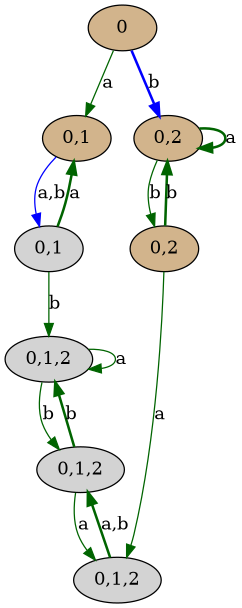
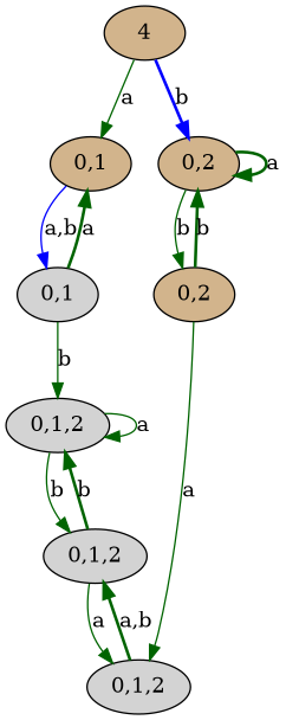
  digraph {
    node [style=filled fillcolor=tan]
    edge [color=darkgreen style=solid]
-   n1 [label=0]
+   n1 [label=4]
    n2 [label="0,1"]
    n3 [label="0,2"]
    n4 [label="0,1" fillcolor=lightgrey]
    n5 [label="0,1,2" fillcolor=lightgrey]
    n6 [label="0,1,2" fillcolor=lightgrey]
    n7 [label="0,1,2" fillcolor=lightgrey]
    n8 [label="0,2"]
    n1 -> n2 [label=a]
    n1 -> n3 [label=b color=blue style=bold]
    n2 -> n4 [label="a,b" color=blue]
    n3 -> n3 [label=a style=bold]
    n3 -> n8 [label=b]
    n4 -> n2 [label=a style=bold]
    n4 -> n5 [label=b]
    n5 -> n5 [label=a]
    n5 -> n6 [label=b]
    n6 -> n5 [label=b style=bold]
    n6 -> n7 [label=a]
    n7 -> n6 [label="a,b" style=bold]
    n8 -> n3 [label=b style=bold]
    n8 -> n7 [label=a]
  }
